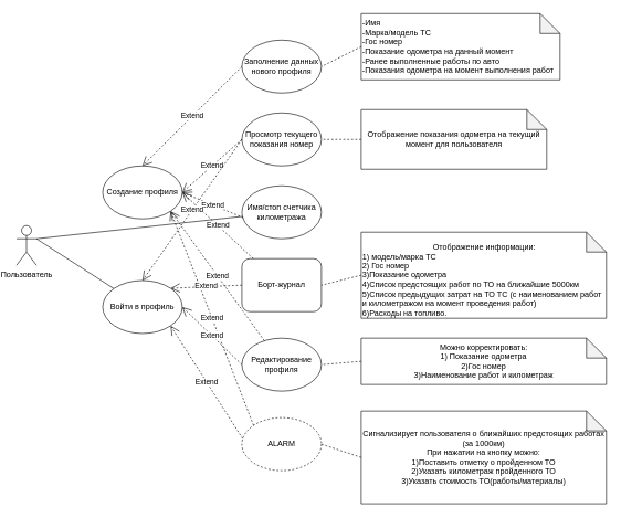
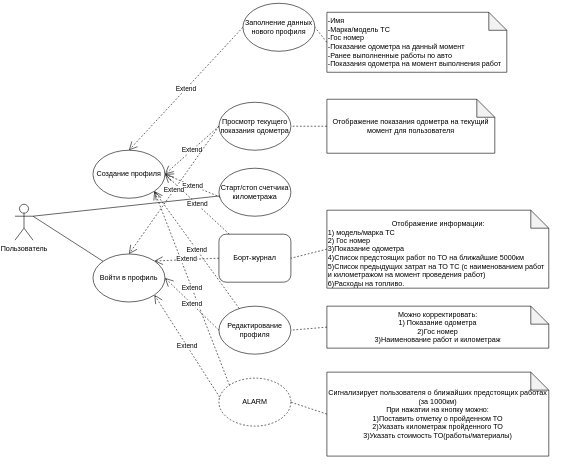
  <mxCell id="0" />
  <mxCell id="1" parent="0" />
  <mxCell id="2" value="Создание профиля" style="ellipse;whiteSpace=wrap;html=1;" parent="1" vertex="1"><mxGeometry x="150" y="250" width="120" height="80" as="geometry" /></mxCell>
  <mxCell id="3" value="Пользователь" style="shape=umlActor;verticalLabelPosition=bottom;verticalAlign=top;html=1;outlineConnect=0;direction=east;" parent="1" vertex="1"><mxGeometry x="20" y="340" width="30" height="60" as="geometry" /></mxCell>
  <mxCell id="4" value="Войти в профиль" style="ellipse;whiteSpace=wrap;html=1;" parent="1" vertex="1"><mxGeometry x="150" y="423" width="120" height="80" as="geometry" /></mxCell>
  <mxCell id="5" value="" style="endArrow=none;html=1;exitX=1;exitY=0.333;exitDx=0;exitDy=0;exitPerimeter=0;" parent="1" source="3" target="9" edge="1"><mxGeometry width="50" height="50" relative="1" as="geometry"><mxPoint x="250" y="370" as="sourcePoint" /><mxPoint x="300" y="320" as="targetPoint" /></mxGeometry></mxCell>
  <mxCell id="6" value="" style="endArrow=none;html=1;" parent="1" target="4" edge="1"><mxGeometry width="50" height="50" relative="1" as="geometry"><mxPoint x="50" y="360" as="sourcePoint" /><mxPoint x="300" y="320" as="targetPoint" /></mxGeometry></mxCell>
- <mxCell id="7" value="Заполнение данных нового профиля" style="ellipse;whiteSpace=wrap;html=1;" parent="1" vertex="1"><mxGeometry x="360" y="60" width="120" height="80" as="geometry" /></mxCell>
- <mxCell id="8" value="Просмотр текущего показания номер" style="ellipse;whiteSpace=wrap;html=1;" parent="1" vertex="1"><mxGeometry x="360" y="170" width="120" height="80" as="geometry" /></mxCell>
- <mxCell id="9" value="Имя/стоп счетчика километража" style="ellipse;whiteSpace=wrap;html=1;" parent="1" vertex="1"><mxGeometry x="360" y="280" width="120" height="80" as="geometry" /></mxCell>
+ <mxCell id="7" value="Заполнение данных нового профиля" style="ellipse;whiteSpace=wrap;html=1;" parent="1" vertex="1"><mxGeometry x="400" y="5" width="120" height="80" as="geometry" /></mxCell>
+ <mxCell id="8" value="Просмотр текущего показания одометра" style="ellipse;whiteSpace=wrap;html=1;" parent="1" vertex="1"><mxGeometry x="360" y="170" width="120" height="80" as="geometry" /></mxCell>
+ <mxCell id="9" value="Старт/стоп счетчика километража" style="ellipse;whiteSpace=wrap;html=1;" parent="1" vertex="1"><mxGeometry x="360" y="280" width="120" height="80" as="geometry" /></mxCell>
  <mxCell id="10" value="Борт-журнал" style="whiteSpace=wrap;html=1;rounded=1;" parent="1" vertex="1"><mxGeometry x="360" y="390" width="120" height="80" as="geometry" /></mxCell>
  <mxCell id="11" value="Редактирование профиля" style="ellipse;whiteSpace=wrap;html=1;" parent="1" vertex="1"><mxGeometry x="360" y="510" width="120" height="80" as="geometry" /></mxCell>
  <mxCell id="12" value="ALARM" style="ellipse;whiteSpace=wrap;html=1;dashed=1;" parent="1" vertex="1"><mxGeometry x="360" y="630" width="120" height="80" as="geometry" /></mxCell>
  <mxCell id="13" value="-Имя&lt;br&gt;-Марка/модель ТС&lt;br&gt;-Гос номер&lt;br&gt;-Показание одометра на данный момент&lt;br&gt;-Ранее выполненные работы по авто&amp;nbsp;&lt;br&gt;&lt;div&gt;&lt;span&gt;-Показания одометра на момент выполнения работ&lt;/span&gt;&lt;/div&gt;" style="shape=note;whiteSpace=wrap;html=1;backgroundOutline=1;darkOpacity=0.05;align=left;" parent="1" vertex="1"><mxGeometry x="540" y="20" width="300" height="100" as="geometry" /></mxCell>
  <mxCell id="14" value="" style="endArrow=none;dashed=1;html=1;entryX=1;entryY=0.5;entryDx=0;entryDy=0;exitX=0;exitY=0.5;exitDx=0;exitDy=0;exitPerimeter=0;" parent="1" source="13" target="7" edge="1"><mxGeometry width="50" height="50" relative="1" as="geometry"><mxPoint x="180" y="410" as="sourcePoint" /><mxPoint x="230" y="360" as="targetPoint" /></mxGeometry></mxCell>
  <mxCell id="15" value="Extend" style="endArrow=open;endSize=12;dashed=1;html=1;entryX=0.5;entryY=0;entryDx=0;entryDy=0;exitX=0;exitY=0.5;exitDx=0;exitDy=0;" parent="1" source="7" target="2" edge="1"><mxGeometry width="160" relative="1" as="geometry"><mxPoint x="130" y="180" as="sourcePoint" /><mxPoint x="290" y="180" as="targetPoint" /></mxGeometry></mxCell>
  <mxCell id="16" value="Extend" style="endArrow=open;endSize=12;dashed=1;html=1;exitX=0;exitY=0.5;exitDx=0;exitDy=0;" parent="1" source="8" edge="1"><mxGeometry width="160" relative="1" as="geometry"><mxPoint x="340" y="110" as="sourcePoint" /><mxPoint x="270" y="290" as="targetPoint" /></mxGeometry></mxCell>
  <mxCell id="17" value="Extend" style="endArrow=open;endSize=12;dashed=1;html=1;exitX=0.02;exitY=0.603;exitDx=0;exitDy=0;entryX=1;entryY=0.5;entryDx=0;entryDy=0;exitPerimeter=0;" parent="1" source="9" target="2" edge="1"><mxGeometry width="160" relative="1" as="geometry"><mxPoint x="340" y="220" as="sourcePoint" /><mxPoint x="190" y="300" as="targetPoint" /></mxGeometry></mxCell>
  <mxCell id="18" value="Extend" style="endArrow=open;endSize=12;dashed=1;html=1;entryX=1;entryY=0.5;entryDx=0;entryDy=0;" parent="1" source="10" target="2" edge="1"><mxGeometry width="160" relative="1" as="geometry"><mxPoint x="342.4" y="338.24" as="sourcePoint" /><mxPoint x="250" y="340" as="targetPoint" /></mxGeometry></mxCell>
  <mxCell id="19" value="Extend" style="endArrow=open;endSize=12;dashed=1;html=1;entryX=1;entryY=1;entryDx=0;entryDy=0;" parent="1" source="11" target="2" edge="1"><mxGeometry width="160" relative="1" as="geometry"><mxPoint x="357.574" y="411.716" as="sourcePoint" /><mxPoint x="250" y="340" as="targetPoint" /></mxGeometry></mxCell>
  <mxCell id="20" value="Extend" style="endArrow=open;endSize=12;dashed=1;html=1;entryX=1;entryY=1;entryDx=0;entryDy=0;exitX=0;exitY=0;exitDx=0;exitDy=0;" parent="1" source="12" target="2" edge="1"><mxGeometry width="160" relative="1" as="geometry"><mxPoint x="402" y="504.623" as="sourcePoint" /><mxPoint x="262.426" y="328.284" as="targetPoint" /></mxGeometry></mxCell>
  <mxCell id="21" value="Extend" style="endArrow=open;endSize=12;dashed=1;html=1;entryX=0.5;entryY=0;entryDx=0;entryDy=0;" parent="1" target="4" edge="1"><mxGeometry width="160" relative="1" as="geometry"><mxPoint x="360" y="210" as="sourcePoint" /><mxPoint x="280" y="300" as="targetPoint" /></mxGeometry></mxCell>
  <mxCell id="22" value="Extend" style="endArrow=open;endSize=12;dashed=1;html=1;exitX=0;exitY=0.5;exitDx=0;exitDy=0;entryX=1;entryY=0;entryDx=0;entryDy=0;" parent="1" source="10" target="4" edge="1"><mxGeometry width="160" relative="1" as="geometry"><mxPoint x="390" y="240" as="sourcePoint" /><mxPoint x="300" y="320" as="targetPoint" /></mxGeometry></mxCell>
  <mxCell id="23" value="Extend" style="endArrow=open;endSize=12;dashed=1;html=1;exitX=0;exitY=0.5;exitDx=0;exitDy=0;entryX=1;entryY=0.5;entryDx=0;entryDy=0;" parent="1" source="11" target="4" edge="1"><mxGeometry width="160" relative="1" as="geometry"><mxPoint x="400" y="250" as="sourcePoint" /><mxPoint x="310" y="330" as="targetPoint" /></mxGeometry></mxCell>
  <mxCell id="24" value="Extend" style="endArrow=open;endSize=12;dashed=1;html=1;exitX=0.01;exitY=0.397;exitDx=0;exitDy=0;entryX=1;entryY=1;entryDx=0;entryDy=0;exitPerimeter=0;" parent="1" source="12" target="4" edge="1"><mxGeometry width="160" relative="1" as="geometry"><mxPoint x="410" y="260" as="sourcePoint" /><mxPoint x="320" y="340" as="targetPoint" /></mxGeometry></mxCell>
  <mxCell id="25" value="Отображение показания одометра на текущий момент для пользователя" style="shape=note;whiteSpace=wrap;html=1;backgroundOutline=1;darkOpacity=0.05;" parent="1" vertex="1"><mxGeometry x="540" y="165" width="280" height="90" as="geometry" /></mxCell>
  <mxCell id="26" value="" style="endArrow=none;dashed=1;html=1;entryX=1;entryY=0.5;entryDx=0;entryDy=0;exitX=0;exitY=0.5;exitDx=0;exitDy=0;exitPerimeter=0;" parent="1" source="25" target="8" edge="1"><mxGeometry width="50" height="50" relative="1" as="geometry"><mxPoint x="535" y="80" as="sourcePoint" /><mxPoint x="490" y="110" as="targetPoint" /></mxGeometry></mxCell>
  <mxCell id="27" value="&lt;br&gt;&lt;div style=&quot;text-align: center&quot;&gt;&lt;span&gt;Отображение информации:&lt;/span&gt;&lt;/div&gt;1) модель/марка ТС&lt;br&gt;2) Гос номер&lt;br&gt;3)Показание одометра&lt;br&gt;4)Список предстоящих работ по ТО на ближайшие 5000км&lt;br&gt;5)Список предыдущих затрат на ТО ТС (с наименованием работ и километражом на момент проведения работ)&lt;br&gt;6)Расходы на топливо." style="shape=note;whiteSpace=wrap;html=1;backgroundOutline=1;darkOpacity=0.05;align=left;" parent="1" vertex="1"><mxGeometry x="540" y="350" width="370" height="130" as="geometry" /></mxCell>
  <mxCell id="28" value="" style="endArrow=none;dashed=1;html=1;entryX=1;entryY=0.5;entryDx=0;entryDy=0;exitX=0;exitY=0.5;exitDx=0;exitDy=0;exitPerimeter=0;" parent="1" source="27" target="10" edge="1"><mxGeometry width="50" height="50" relative="1" as="geometry"><mxPoint x="550" y="310" as="sourcePoint" /><mxPoint x="490" y="330" as="targetPoint" /></mxGeometry></mxCell>
  <mxCell id="29" value="Можно корректировать:&lt;br&gt;1) Показание одометра&lt;br&gt;2)Гос номер&lt;br&gt;3)Наименование работ и километраж&lt;br&gt;" style="shape=note;whiteSpace=wrap;html=1;backgroundOutline=1;darkOpacity=0.05;" parent="1" vertex="1"><mxGeometry x="540" y="510" width="370" height="70" as="geometry" /></mxCell>
  <mxCell id="30" value="Сигнализирует пользователя о ближайших предстоящих работах (за 1000км)&lt;br&gt;При нажатии на кнопку можно:&lt;br&gt;1)Поставить отметку о пройденном ТО&lt;br&gt;2)Указать километраж пройденного ТО&lt;br&gt;3)Указать стоимость ТО(работы/материалы)" style="shape=note;whiteSpace=wrap;html=1;backgroundOutline=1;darkOpacity=0.05;" parent="1" vertex="1"><mxGeometry x="540" y="620" width="370" height="140" as="geometry" /></mxCell>
  <mxCell id="31" value="" style="endArrow=none;dashed=1;html=1;entryX=1;entryY=0.5;entryDx=0;entryDy=0;exitX=0;exitY=0.5;exitDx=0;exitDy=0;exitPerimeter=0;" parent="1" source="29" target="11" edge="1"><mxGeometry width="50" height="50" relative="1" as="geometry"><mxPoint x="550" y="425" as="sourcePoint" /><mxPoint x="490" y="440" as="targetPoint" /></mxGeometry></mxCell>
  <mxCell id="32" value="" style="endArrow=none;dashed=1;html=1;entryX=1;entryY=0.5;entryDx=0;entryDy=0;exitX=0;exitY=0.5;exitDx=0;exitDy=0;exitPerimeter=0;" parent="1" source="30" target="12" edge="1"><mxGeometry width="50" height="50" relative="1" as="geometry"><mxPoint x="550" y="555" as="sourcePoint" /><mxPoint x="490" y="560" as="targetPoint" /></mxGeometry></mxCell>
